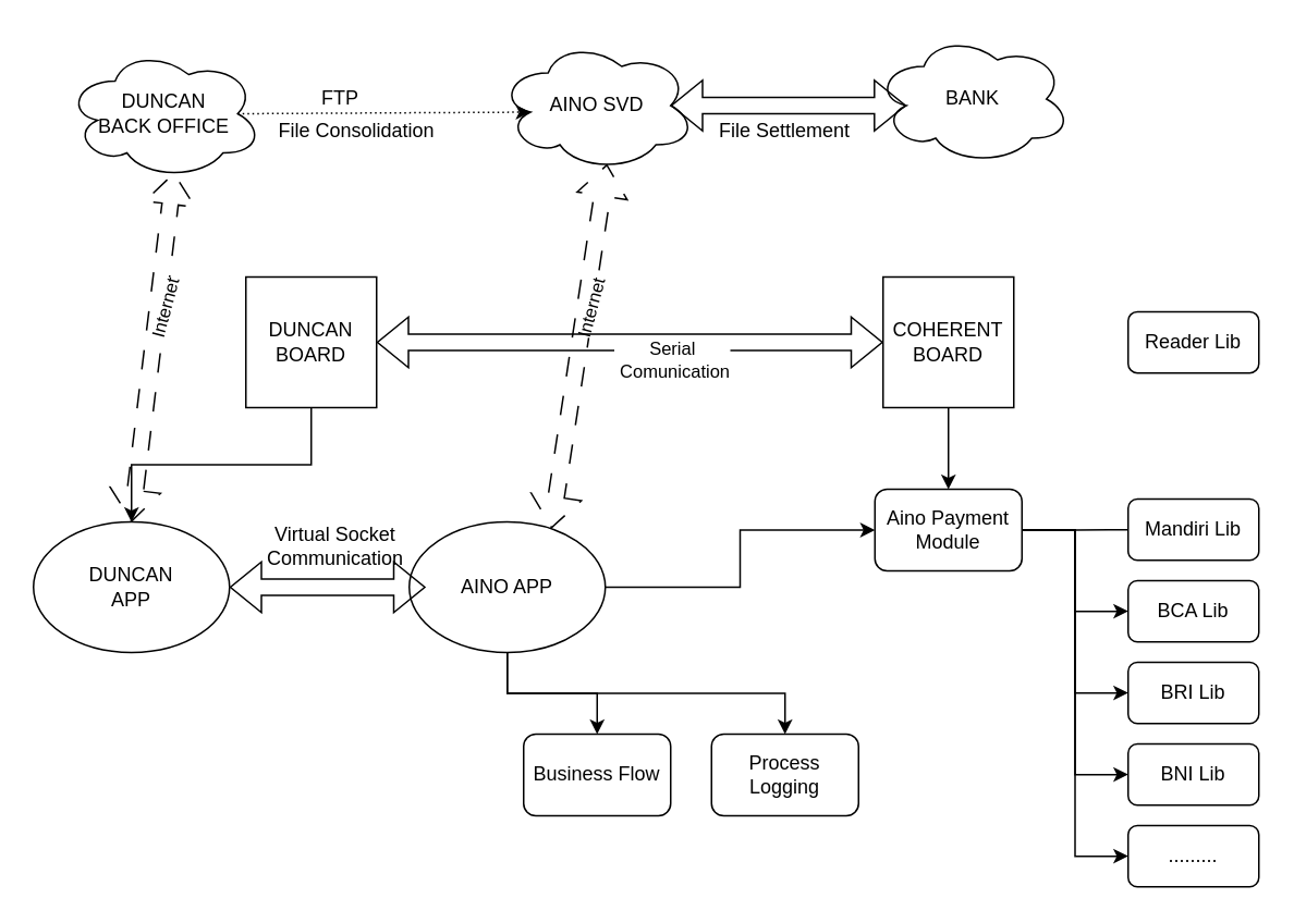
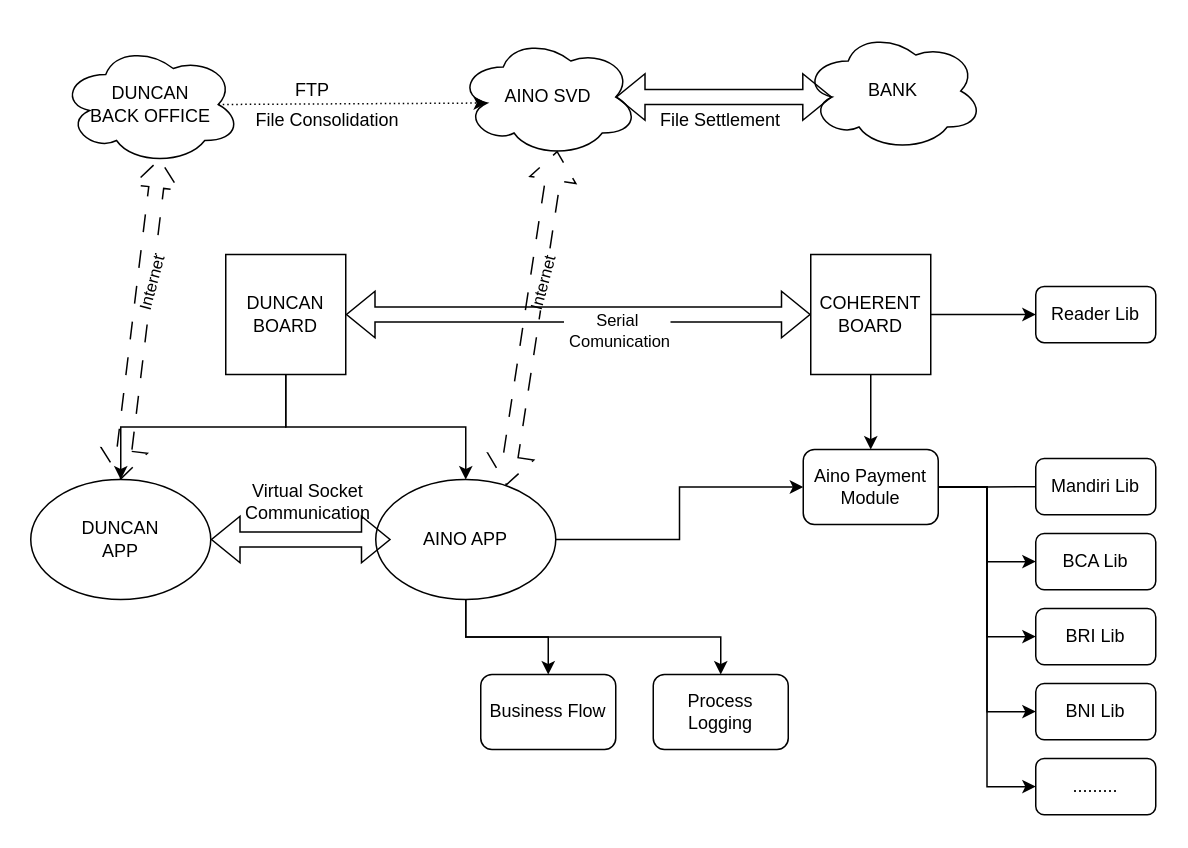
  <mxCell id="0" />
  <mxCell id="1" parent="0" />
  <mxCell id="2" value="&lt;div&gt;DUNCAN&lt;/div&gt;&lt;div&gt;BACK OFFICE&lt;/div&gt;" style="ellipse;shape=cloud;whiteSpace=wrap;html=1;" parent="1" vertex="1"><mxGeometry x="40" y="29" width="120" height="80" as="geometry" /></mxCell>
  <mxCell id="3" value="&lt;div&gt;AINO SVD&lt;/div&gt;" style="ellipse;shape=cloud;whiteSpace=wrap;html=1;" parent="1" vertex="1"><mxGeometry x="305" y="24" width="120" height="80" as="geometry" /></mxCell>
  <mxCell id="4" value="" style="endArrow=classic;html=1;rounded=0;exitX=0.875;exitY=0.5;exitDx=0;exitDy=0;exitPerimeter=0;entryX=0.16;entryY=0.55;entryDx=0;entryDy=0;entryPerimeter=0;dashed=1;dashPattern=1 2;" parent="1" source="2" target="3" edge="1"><mxGeometry width="50" height="50" relative="1" as="geometry"><mxPoint x="390" y="229" as="sourcePoint" /><mxPoint x="440" y="179" as="targetPoint" /></mxGeometry></mxCell>
  <mxCell id="5" value="&lt;div&gt;FTP&lt;/div&gt;" style="text;html=1;strokeColor=none;fillColor=none;align=center;verticalAlign=middle;whiteSpace=wrap;rounded=0;" parent="1" vertex="1"><mxGeometry x="178" y="45" width="60" height="30" as="geometry" /></mxCell>
  <mxCell id="6" value="&lt;div&gt;File Consolidation&lt;/div&gt;" style="text;html=1;strokeColor=none;fillColor=none;align=center;verticalAlign=middle;whiteSpace=wrap;rounded=0;" parent="1" vertex="1"><mxGeometry x="168" y="65" width="100" height="30" as="geometry" /></mxCell>
  <mxCell id="7" style="edgeStyle=orthogonalEdgeStyle;rounded=0;orthogonalLoop=1;jettySize=auto;html=1;exitX=0.5;exitY=1;exitDx=0;exitDy=0;entryX=0.5;entryY=0;entryDx=0;entryDy=0;" parent="1" source="9" target="13" edge="1"><mxGeometry relative="1" as="geometry" /></mxCell>
+ <mxCell id="8" style="edgeStyle=orthogonalEdgeStyle;rounded=0;orthogonalLoop=1;jettySize=auto;html=1;exitX=0.5;exitY=1;exitDx=0;exitDy=0;entryX=0.5;entryY=0;entryDx=0;entryDy=0;" parent="1" source="9" target="17" edge="1"><mxGeometry relative="1" as="geometry" /></mxCell>
  <mxCell id="9" value="&lt;div&gt;DUNCAN&lt;/div&gt;&lt;div&gt;BOARD&lt;/div&gt;" style="whiteSpace=wrap;html=1;aspect=fixed;" parent="1" vertex="1"><mxGeometry x="150" y="169" width="80" height="80" as="geometry" /></mxCell>
+ <mxCell id="10" style="edgeStyle=orthogonalEdgeStyle;rounded=0;orthogonalLoop=1;jettySize=auto;html=1;exitX=1;exitY=0.5;exitDx=0;exitDy=0;entryX=0;entryY=0.5;entryDx=0;entryDy=0;" parent="1" source="12" target="32" edge="1"><mxGeometry relative="1" as="geometry" /></mxCell>
  <mxCell id="11" style="edgeStyle=orthogonalEdgeStyle;rounded=0;orthogonalLoop=1;jettySize=auto;html=1;exitX=0.5;exitY=1;exitDx=0;exitDy=0;entryX=0.5;entryY=0;entryDx=0;entryDy=0;" parent="1" source="12" target="31" edge="1"><mxGeometry relative="1" as="geometry" /></mxCell>
  <mxCell id="12" value="&lt;div&gt;COHERENT&lt;/div&gt;&lt;div&gt;BOARD&lt;/div&gt;" style="whiteSpace=wrap;html=1;aspect=fixed;" parent="1" vertex="1"><mxGeometry x="540" y="169" width="80" height="80" as="geometry" /></mxCell>
  <mxCell id="13" value="DUNCAN&lt;br&gt;APP" style="ellipse;whiteSpace=wrap;html=1;" parent="1" vertex="1"><mxGeometry x="20" y="319" width="120" height="80" as="geometry" /></mxCell>
  <mxCell id="14" style="edgeStyle=orthogonalEdgeStyle;rounded=0;orthogonalLoop=1;jettySize=auto;html=1;exitX=0.5;exitY=1;exitDx=0;exitDy=0;" parent="1" source="17" target="18" edge="1"><mxGeometry relative="1" as="geometry" /></mxCell>
  <mxCell id="15" style="edgeStyle=orthogonalEdgeStyle;rounded=0;orthogonalLoop=1;jettySize=auto;html=1;exitX=0.5;exitY=1;exitDx=0;exitDy=0;" parent="1" source="17" target="19" edge="1"><mxGeometry relative="1" as="geometry" /></mxCell>
  <mxCell id="16" style="edgeStyle=orthogonalEdgeStyle;rounded=0;orthogonalLoop=1;jettySize=auto;html=1;exitX=1;exitY=0.5;exitDx=0;exitDy=0;entryX=0;entryY=0.5;entryDx=0;entryDy=0;" edge="1" parent="1" source="17" target="31"><mxGeometry relative="1" as="geometry" /></mxCell>
  <mxCell id="17" value="&lt;div&gt;AINO APP&lt;/div&gt;" style="ellipse;whiteSpace=wrap;html=1;" parent="1" vertex="1"><mxGeometry x="250" y="319" width="120" height="80" as="geometry" /></mxCell>
  <mxCell id="18" value="Business Flow" style="rounded=1;whiteSpace=wrap;html=1;" parent="1" vertex="1"><mxGeometry x="320" y="449" width="90" height="50" as="geometry" /></mxCell>
  <mxCell id="19" value="&lt;div&gt;Process&lt;/div&gt;&lt;div&gt;Logging&lt;br&gt;&lt;/div&gt;" style="rounded=1;whiteSpace=wrap;html=1;" parent="1" vertex="1"><mxGeometry x="435" y="449" width="90" height="50" as="geometry" /></mxCell>
  <mxCell id="20" value="" style="shape=flexArrow;endArrow=classic;startArrow=classic;html=1;rounded=0;exitX=1;exitY=0.5;exitDx=0;exitDy=0;" parent="1" source="13" edge="1"><mxGeometry width="100" height="100" relative="1" as="geometry"><mxPoint x="380" y="479" as="sourcePoint" /><mxPoint x="260" y="359" as="targetPoint" /></mxGeometry></mxCell>
  <mxCell id="21" value="Virtual Socket Communication" style="text;html=1;strokeColor=none;fillColor=none;align=center;verticalAlign=middle;whiteSpace=wrap;rounded=0;" parent="1" vertex="1"><mxGeometry x="170" y="319" width="70" height="30" as="geometry" /></mxCell>
  <mxCell id="22" value="" style="shape=flexArrow;endArrow=classic;startArrow=classic;html=1;rounded=0;dashed=1;dashPattern=12 12;entryX=0.55;entryY=0.95;entryDx=0;entryDy=0;entryPerimeter=0;exitX=0.725;exitY=0.05;exitDx=0;exitDy=0;exitPerimeter=0;" parent="1" source="17" target="3" edge="1"><mxGeometry width="100" height="100" relative="1" as="geometry"><mxPoint x="350" y="309" as="sourcePoint" /><mxPoint x="390" y="99" as="targetPoint" /></mxGeometry></mxCell>
  <mxCell id="23" value="&lt;div&gt;Internet&lt;/div&gt;" style="edgeLabel;html=1;align=center;verticalAlign=middle;resizable=0;points=[];rotation=-75;" parent="22" vertex="1" connectable="0"><mxGeometry x="0.156" y="-2" relative="1" as="geometry"><mxPoint x="3" y="-6" as="offset" /></mxGeometry></mxCell>
  <mxCell id="24" value="" style="shape=flexArrow;endArrow=classic;startArrow=classic;html=1;rounded=0;exitX=1;exitY=0.5;exitDx=0;exitDy=0;entryX=0;entryY=0.5;entryDx=0;entryDy=0;" parent="1" source="9" target="12" edge="1"><mxGeometry width="100" height="100" relative="1" as="geometry"><mxPoint x="380" y="299" as="sourcePoint" /><mxPoint x="480" y="199" as="targetPoint" /></mxGeometry></mxCell>
  <mxCell id="25" value="&lt;div&gt;Serial&lt;/div&gt;&amp;nbsp;Comunication" style="edgeLabel;html=1;align=center;verticalAlign=middle;resizable=0;points=[];" parent="24" vertex="1" connectable="0"><mxGeometry x="0.226" y="-2" relative="1" as="geometry"><mxPoint x="-10" y="8" as="offset" /></mxGeometry></mxCell>
  <mxCell id="26" style="edgeStyle=orthogonalEdgeStyle;rounded=0;orthogonalLoop=1;jettySize=auto;html=1;exitX=1;exitY=0.5;exitDx=0;exitDy=0;endArrow=none;" parent="1" source="31" target="33" edge="1"><mxGeometry relative="1" as="geometry" /></mxCell>
  <mxCell id="27" style="edgeStyle=orthogonalEdgeStyle;rounded=0;orthogonalLoop=1;jettySize=auto;html=1;exitX=1;exitY=0.5;exitDx=0;exitDy=0;entryX=0;entryY=0.5;entryDx=0;entryDy=0;" parent="1" source="31" target="34" edge="1"><mxGeometry relative="1" as="geometry" /></mxCell>
  <mxCell id="28" style="edgeStyle=orthogonalEdgeStyle;rounded=0;orthogonalLoop=1;jettySize=auto;html=1;exitX=1;exitY=0.5;exitDx=0;exitDy=0;entryX=0;entryY=0.5;entryDx=0;entryDy=0;" parent="1" source="31" target="35" edge="1"><mxGeometry relative="1" as="geometry" /></mxCell>
  <mxCell id="29" style="edgeStyle=orthogonalEdgeStyle;rounded=0;orthogonalLoop=1;jettySize=auto;html=1;exitX=1;exitY=0.5;exitDx=0;exitDy=0;entryX=0;entryY=0.5;entryDx=0;entryDy=0;" parent="1" source="31" target="36" edge="1"><mxGeometry relative="1" as="geometry" /></mxCell>
  <mxCell id="30" style="edgeStyle=orthogonalEdgeStyle;rounded=0;orthogonalLoop=1;jettySize=auto;html=1;exitX=1;exitY=0.5;exitDx=0;exitDy=0;entryX=0;entryY=0.5;entryDx=0;entryDy=0;" parent="1" source="31" target="37" edge="1"><mxGeometry relative="1" as="geometry" /></mxCell>
  <mxCell id="31" value="&lt;div&gt;Aino Payment&lt;/div&gt;&lt;div&gt;Module&lt;br&gt;&lt;/div&gt;" style="rounded=1;whiteSpace=wrap;html=1;" parent="1" vertex="1"><mxGeometry x="535" y="299" width="90" height="50" as="geometry" /></mxCell>
  <mxCell id="32" value="&lt;div&gt;Reader Lib&lt;/div&gt;" style="rounded=1;whiteSpace=wrap;html=1;" parent="1" vertex="1"><mxGeometry x="690" y="190.25" width="80" height="37.5" as="geometry" /></mxCell>
  <mxCell id="33" value="Mandiri Lib" style="rounded=1;whiteSpace=wrap;html=1;" parent="1" vertex="1"><mxGeometry x="690" y="305" width="80" height="37.5" as="geometry" /></mxCell>
  <mxCell id="34" value="BCA Lib" style="rounded=1;whiteSpace=wrap;html=1;" parent="1" vertex="1"><mxGeometry x="690" y="355" width="80" height="37.5" as="geometry" /></mxCell>
  <mxCell id="35" value="BRI Lib" style="rounded=1;whiteSpace=wrap;html=1;" parent="1" vertex="1"><mxGeometry x="690" y="405" width="80" height="37.5" as="geometry" /></mxCell>
  <mxCell id="36" value="BNI Lib" style="rounded=1;whiteSpace=wrap;html=1;" parent="1" vertex="1"><mxGeometry x="690" y="455" width="80" height="37.5" as="geometry" /></mxCell>
  <mxCell id="37" value="&lt;div&gt;.........&lt;/div&gt;" style="rounded=1;whiteSpace=wrap;html=1;" parent="1" vertex="1"><mxGeometry x="690" y="505" width="80" height="37.5" as="geometry" /></mxCell>
  <mxCell id="38" value="" style="shape=flexArrow;endArrow=classic;startArrow=classic;html=1;rounded=0;dashed=1;dashPattern=12 12;entryX=0.55;entryY=0.95;entryDx=0;entryDy=0;entryPerimeter=0;exitX=0.5;exitY=0;exitDx=0;exitDy=0;" parent="1" source="13" target="2" edge="1"><mxGeometry width="100" height="100" relative="1" as="geometry"><mxPoint x="39.996" y="329.672" as="sourcePoint" /><mxPoint x="138.83" y="109" as="targetPoint" /></mxGeometry></mxCell>
  <mxCell id="39" value="&lt;div&gt;Internet&lt;/div&gt;" style="edgeLabel;html=1;align=center;verticalAlign=middle;resizable=0;points=[];rotation=-75;" parent="38" vertex="1" connectable="0"><mxGeometry x="0.156" y="-2" relative="1" as="geometry"><mxPoint x="3" y="-6" as="offset" /></mxGeometry></mxCell>
  <mxCell id="40" value="BANK" style="ellipse;shape=cloud;whiteSpace=wrap;html=1;" parent="1" vertex="1"><mxGeometry x="535" y="20" width="120" height="80" as="geometry" /></mxCell>
  <mxCell id="41" value="" style="shape=flexArrow;endArrow=classic;startArrow=classic;html=1;rounded=0;entryX=0.16;entryY=0.55;entryDx=0;entryDy=0;entryPerimeter=0;exitX=0.875;exitY=0.5;exitDx=0;exitDy=0;exitPerimeter=0;" parent="1" source="3" target="40" edge="1"><mxGeometry width="100" height="100" relative="1" as="geometry"><mxPoint x="347" y="333" as="sourcePoint" /><mxPoint x="381" y="110" as="targetPoint" /></mxGeometry></mxCell>
  <mxCell id="42" value="&lt;div&gt;File Settlement&lt;br&gt;&lt;/div&gt;" style="text;html=1;strokeColor=none;fillColor=none;align=center;verticalAlign=middle;whiteSpace=wrap;rounded=0;" parent="1" vertex="1"><mxGeometry x="430" y="65" width="100" height="30" as="geometry" /></mxCell>
